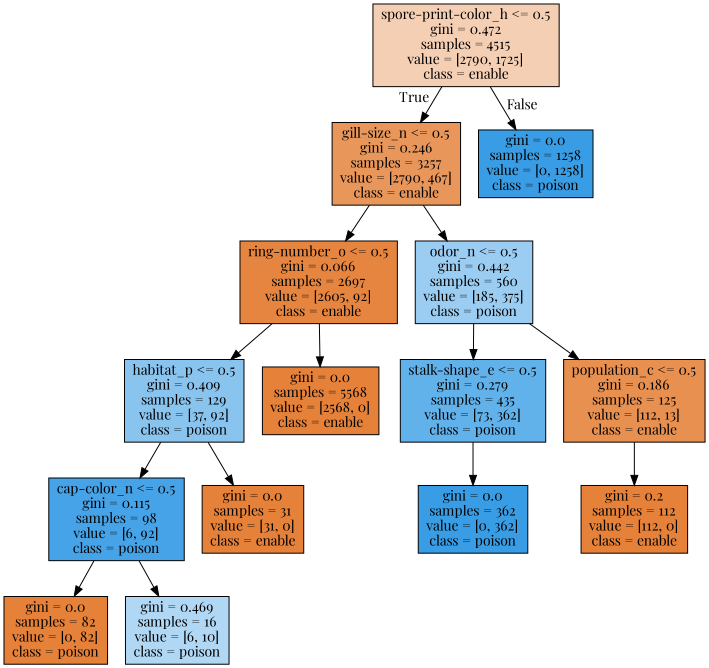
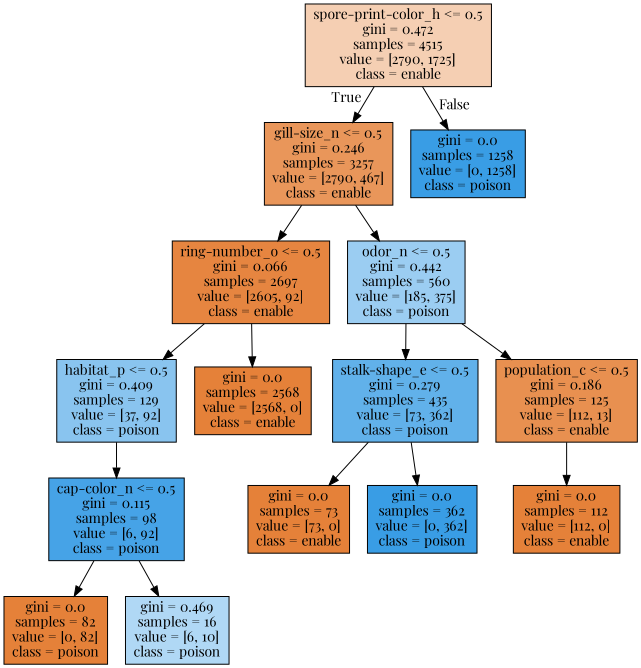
  digraph {
    fontname="Playfair Display"
    node [color=black fillcolor="#e58139" fontname="Playfair Display" shape=box style=filled]
    edge [fontname="Playfair Display"]
    n1 [fillcolor="#f5cfb3" label="spore-print-color_h <= 0.5\ngini = 0.472\nsamples = 4515\nvalue = [2790, 1725]\nclass = enable"]
    n2 [fillcolor="#e9965a" label="gill-size_n <= 0.5\ngini = 0.246\nsamples = 3257\nvalue = [2790, 467]\nclass = enable"]
    n3 [fillcolor="#399de5" label="gini = 0.0\nsamples = 1258\nvalue = [0, 1258]\nclass = poison"]
    n4 [fillcolor="#e68540" label="ring-number_o <= 0.5\ngini = 0.066\nsamples = 2697\nvalue = [2605, 92]\nclass = enable"]
    n5 [fillcolor="#9bcdf2" label="odor_n <= 0.5\ngini = 0.442\nsamples = 560\nvalue = [185, 375]\nclass = poison"]
    n6 [fillcolor="#89c4ef" label="habitat_p <= 0.5\ngini = 0.409\nsamples = 129\nvalue = [37, 92]\nclass = poison"]
-   n7 [label="gini = 0.0\nsamples = 5568\nvalue = [2568, 0]\nclass = enable"]
+   n7 [label="gini = 0.0\nsamples = 2568\nvalue = [2568, 0]\nclass = enable"]
    n8 [fillcolor="#61b1ea" label="stalk-shape_e <= 0.5\ngini = 0.279\nsamples = 435\nvalue = [73, 362]\nclass = poison"]
    n9 [fillcolor="#e89050" label="population_c <= 0.5\ngini = 0.186\nsamples = 125\nvalue = [112, 13]\nclass = enable"]
    n10 [fillcolor="#46a3e7" label="cap-color_n <= 0.5\ngini = 0.115\nsamples = 98\nvalue = [6, 92]\nclass = poison"]
-   n11 [label="gini = 0.0\nsamples = 31\nvalue = [31, 0]\nclass = enable"]
    n12 [label="gini = 0.0\nsamples = 82\nvalue = [0, 82]\nclass = poison"]
    n13 [fillcolor="#b0d8f5" label="gini = 0.469\nsamples = 16\nvalue = [6, 10]\nclass = poison"]
+   n14 [label="gini = 0.0\nsamples = 73\nvalue = [73, 0]\nclass = enable"]
    n15 [fillcolor="#399de5" label="gini = 0.0\nsamples = 362\nvalue = [0, 362]\nclass = poison"]
-   n16 [label="gini = 0.2\nsamples = 112\nvalue = [112, 0]\nclass = enable"]
+   n16 [label="gini = 0.0\nsamples = 112\nvalue = [112, 0]\nclass = enable"]
    n1 -> n2 [headlabel=True labelangle=45 labeldistance=2.5]
    n1 -> n3 [headlabel=False labelangle=-45 labeldistance=2.5]
    n2 -> n4
    n2 -> n5
    n4 -> n6
    n4 -> n7
    n5 -> n8
    n5 -> n9
    n6 -> n10
-   n6 -> n11
+   n8 -> n14
    n8 -> n15
    n9 -> n16
    n10 -> n12
    n10 -> n13
  }
